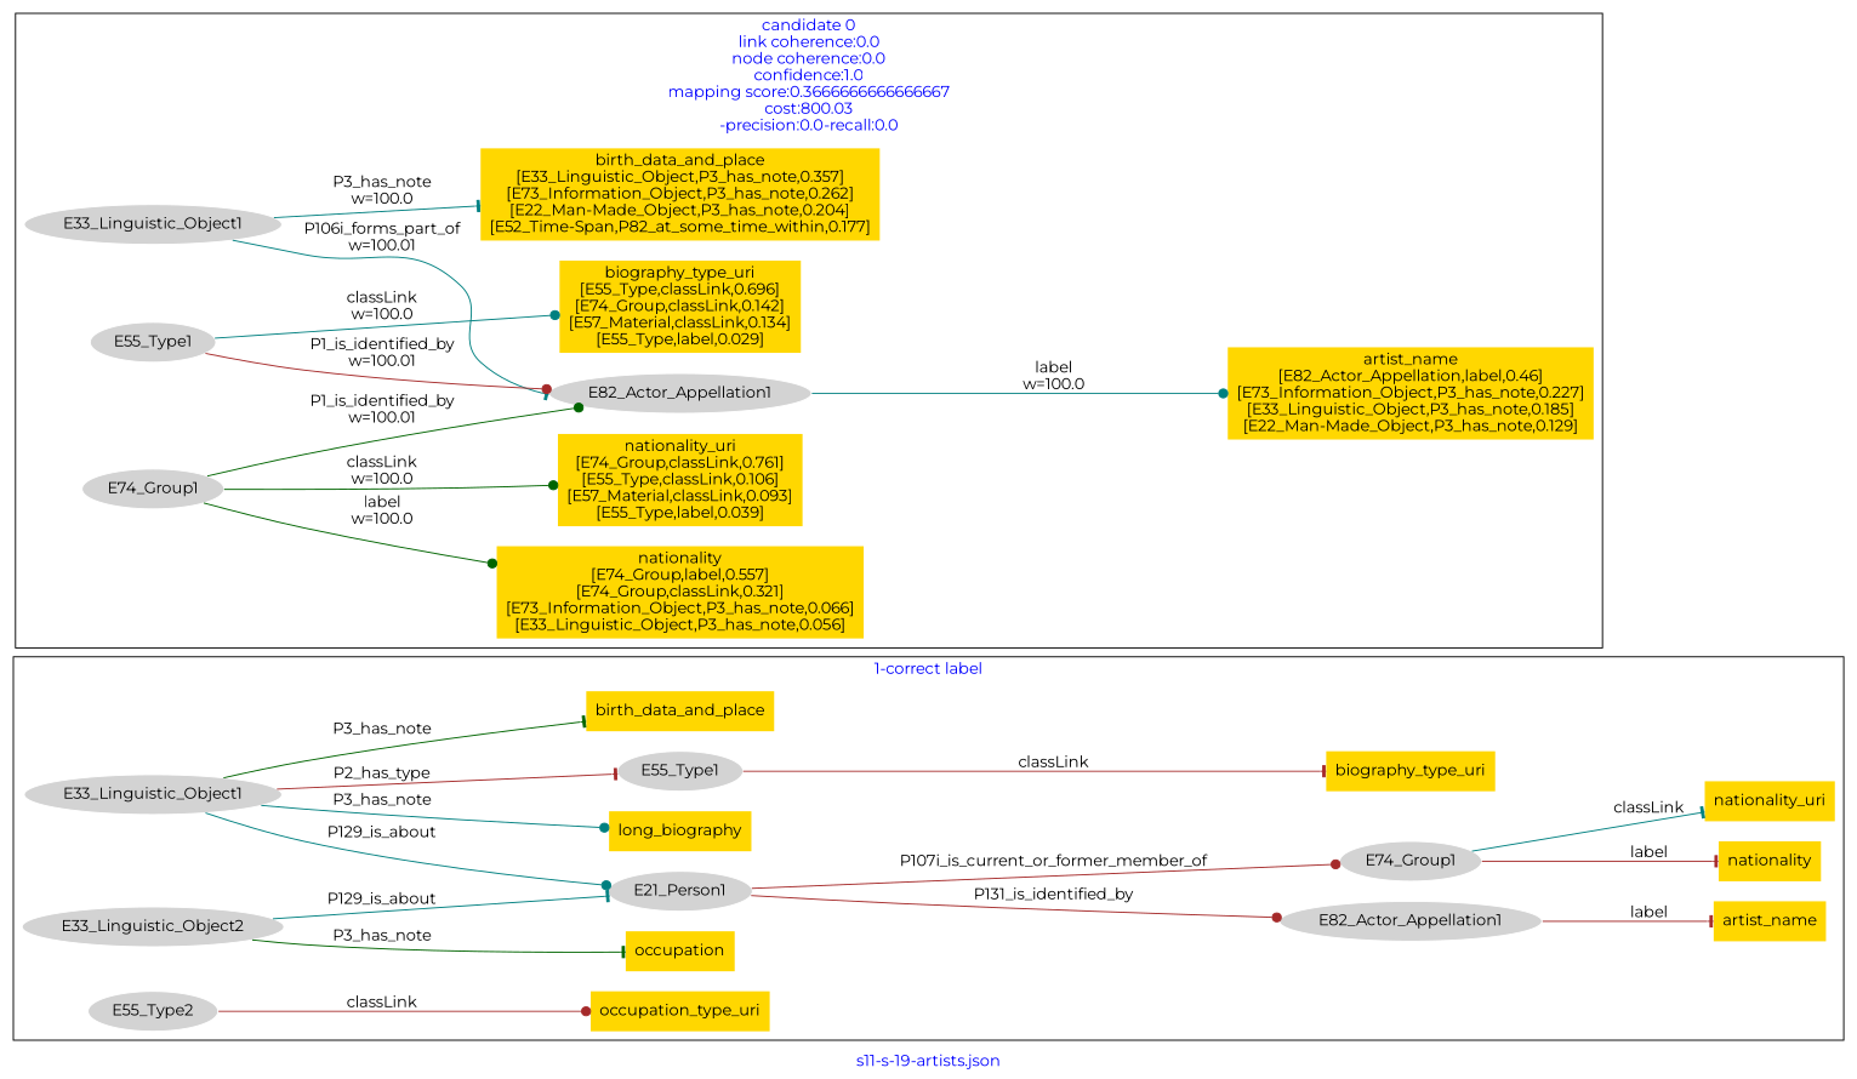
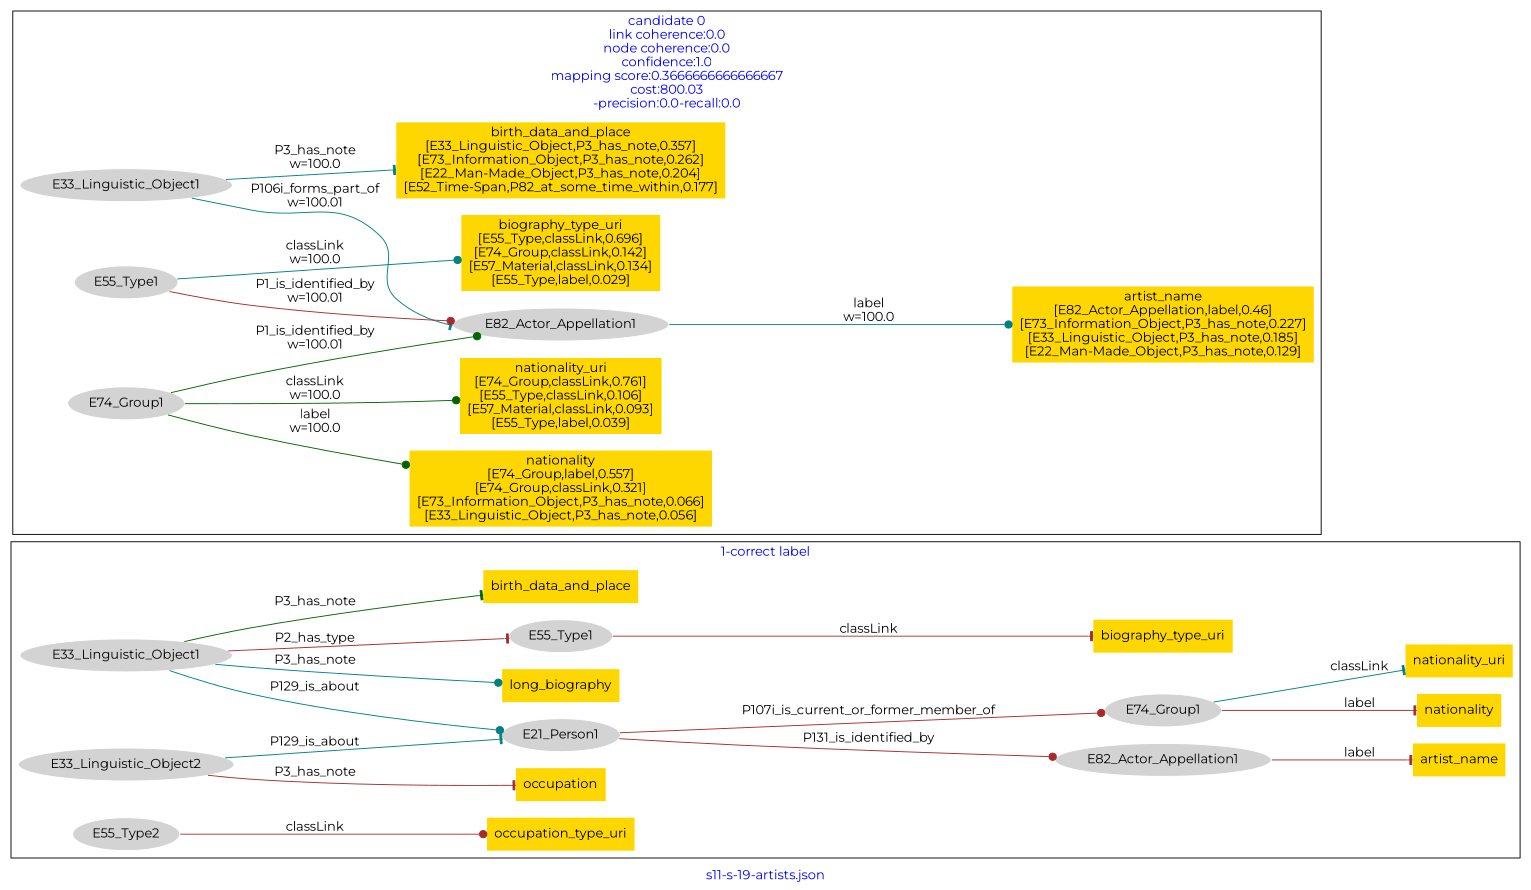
  digraph {
    fontcolor=blue
    fontname=Montserrat
    label="s11-s-19-artists.json"
    rankdir=LR
    remincross=true
    node [fillcolor=gold fontname=Montserrat style=filled shape=plaintext]
    edge [arrowhead=dot color=brown fontcolor=black fontname=Montserrat]
    n1 [color=white fillcolor=lightgray label=E21_Person1 shape=""]
    n2 [color=white fillcolor=lightgray label=E74_Group1 shape=""]
    n3 [color=white fillcolor=lightgray label=E82_Actor_Appellation1 shape=""]
    n4 [color=white fillcolor=lightgray label=E33_Linguistic_Object1 shape=""]
    n5 [color=white fillcolor=lightgray label=E55_Type1 shape=""]
    n6 [label=birth_data_and_place]
    n7 [label=long_biography]
    n8 [color=white fillcolor=lightgray label=E33_Linguistic_Object2 shape=""]
    n9 [color=white fillcolor=lightgray label=E55_Type2 shape=""]
    n10 [label=occupation]
    n11 [label=biography_type_uri]
    n12 [label=occupation_type_uri]
    n13 [label=nationality_uri]
    n14 [label=nationality]
    n15 [label=artist_name]
    n16 [color=white fillcolor=lightgray label=E33_Linguistic_Object1 shape=""]
    n17 [label="birth_data_and_place\n[E33_Linguistic_Object,P3_has_note,0.357]\n[E73_Information_Object,P3_has_note,0.262]\n[E22_Man-Made_Object,P3_has_note,0.204]\n[E52_Time-Span,P82_at_some_time_within,0.177]"]
    n18 [color=white fillcolor=lightgray label=E55_Type1 shape=""]
    n19 [label="biography_type_uri\n[E55_Type,classLink,0.696]\n[E74_Group,classLink,0.142]\n[E57_Material,classLink,0.134]\n[E55_Type,label,0.029]"]
    n20 [color=white fillcolor=lightgray label=E74_Group1 shape=""]
    n21 [label="nationality_uri\n[E74_Group,classLink,0.761]\n[E55_Type,classLink,0.106]\n[E57_Material,classLink,0.093]\n[E55_Type,label,0.039]"]
    n22 [label="nationality\n[E74_Group,label,0.557]\n[E74_Group,classLink,0.321]\n[E73_Information_Object,P3_has_note,0.066]\n[E33_Linguistic_Object,P3_has_note,0.056]"]
    n23 [color=white fillcolor=lightgray label=E82_Actor_Appellation1 shape=""]
    n24 [label="artist_name\n[E82_Actor_Appellation,label,0.46]\n[E73_Information_Object,P3_has_note,0.227]\n[E33_Linguistic_Object,P3_has_note,0.185]\n[E22_Man-Made_Object,P3_has_note,0.129]"]
    subgraph cluster_1 {
      label="1-correct label"
      n1
      n2
      n3
      n4
      n5
      n6
      n7
      n8
      n9
      n10
      n11
      n12
      n13
      n14
      n15
    }
    subgraph cluster_2 {
      label="candidate 0\nlink coherence:0.0\nnode coherence:0.0\nconfidence:1.0\nmapping score:0.3666666666666667\ncost:800.03\n-precision:0.0-recall:0.0"
      n16
      n17
      n18
      n19
      n20
      n21
      n22
      n23
      n24
    }
    n1 -> n2 [label=P107i_is_current_or_former_member_of]
    n1 -> n3 [label=P131_is_identified_by]
    n2 -> n13 [arrowhead=tee color=teal label=classLink]
    n2 -> n14 [arrowhead=tee label=label]
    n3 -> n15 [arrowhead=tee label=label]
    n4 -> n1 [color=teal label=P129_is_about]
    n4 -> n5 [arrowhead=tee label=P2_has_type]
    n4 -> n6 [arrowhead=tee color=darkgreen label=P3_has_note]
    n4 -> n7 [color=teal label=P3_has_note]
    n5 -> n11 [arrowhead=tee label=classLink]
    n8 -> n1 [arrowhead=tee color=teal label=P129_is_about]
-   n8 -> n10 [arrowhead=tee color=darkgreen label=P3_has_note]
+   n8 -> n10 [arrowhead=tee label=P3_has_note]
    n9 -> n12 [label=classLink]
    n16 -> n17 [arrowhead=tee color=teal label="P3_has_note\nw=100.0"]
    n16 -> n23 [arrowhead=tee color=teal label="P106i_forms_part_of\nw=100.01"]
    n18 -> n19 [color=teal label="classLink\nw=100.0"]
    n18 -> n23 [label="P1_is_identified_by\nw=100.01"]
    n20 -> n21 [color=darkgreen label="classLink\nw=100.0"]
    n20 -> n22 [color=darkgreen label="label\nw=100.0"]
    n20 -> n23 [color=darkgreen label="P1_is_identified_by\nw=100.01"]
    n23 -> n24 [color=teal label="label\nw=100.0"]
  }
